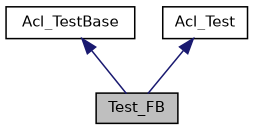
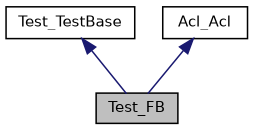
  digraph {
    node [color=black fillcolor=white fontname=Helvetica fontsize=10 shape=record style=filled]
    edge [color=midnightblue dir=back fontname=Helvetica fontsize=10 labelfontname=Helvetica labelfontsize=10 style=solid]
    n1 [fillcolor=grey75 fontcolor=black height=0.2 label=Test_FB width=0.4]
-   n2 [height=0.2 label=Acl_TestBase width=0.4]
-   n3 [height=0.2 label=Acl_Test width=0.4]
+   n2 [height=0.2 label=Test_TestBase width=0.4]
+   n3 [height=0.2 label=Acl_Acl width=0.4]
    n2 -> n1
    n3 -> n1
  }
